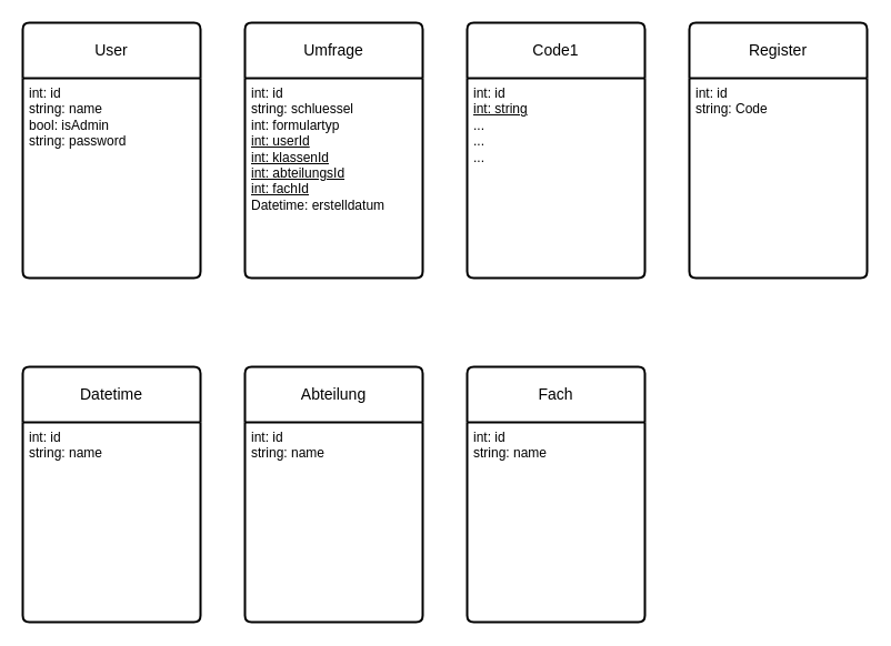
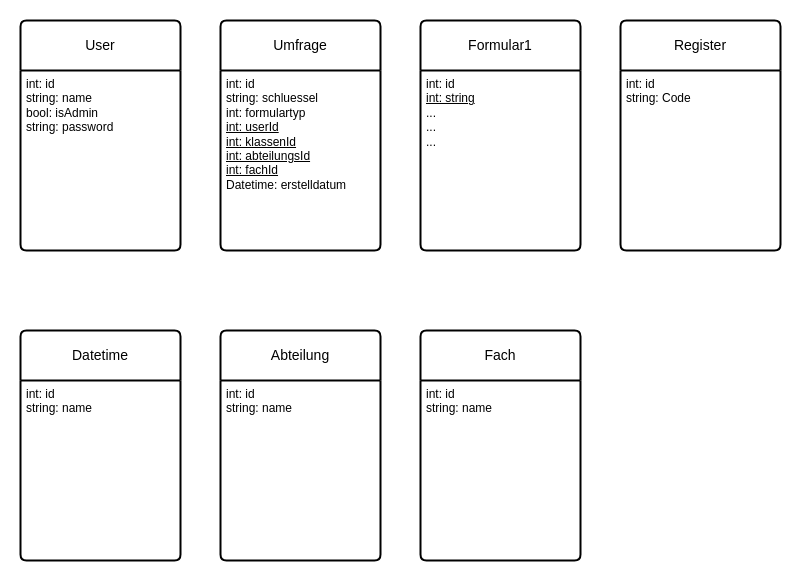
  <mxCell id="0" />
  <mxCell id="1" parent="0" />
  <mxCell id="2" value="User" style="swimlane;childLayout=stackLayout;horizontal=1;startSize=50;horizontalStack=0;rounded=1;fontSize=14;fontStyle=0;strokeWidth=2;resizeParent=0;resizeLast=1;shadow=0;dashed=0;align=center;arcSize=4;whiteSpace=wrap;html=1;" parent="1" vertex="1"><mxGeometry x="20" y="20" width="160" height="230" as="geometry" /></mxCell>
  <mxCell id="3" value="&lt;div&gt;int: id&lt;/div&gt;&lt;div&gt;string: name&lt;/div&gt;&lt;div&gt;bool: isAdmin&lt;/div&gt;&lt;div&gt;string: password&lt;br&gt;&lt;/div&gt;" style="align=left;strokeColor=none;fillColor=none;spacingLeft=4;spacingRight=4;fontSize=12;verticalAlign=top;resizable=0;rotatable=0;part=1;html=1;whiteSpace=wrap;" parent="2" vertex="1"><mxGeometry y="50" width="160" height="180" as="geometry" /></mxCell>
  <mxCell id="4" value="Datetime" style="swimlane;childLayout=stackLayout;horizontal=1;startSize=50;horizontalStack=0;rounded=1;fontSize=14;fontStyle=0;strokeWidth=2;resizeParent=0;resizeLast=1;shadow=0;dashed=0;align=center;arcSize=4;whiteSpace=wrap;html=1;" parent="1" vertex="1"><mxGeometry x="20" y="330" width="160" height="230" as="geometry" /></mxCell>
  <mxCell id="5" value="&lt;div&gt;int: id&lt;/div&gt;&lt;div&gt;string: name&lt;br&gt;&lt;/div&gt;" style="align=left;strokeColor=none;fillColor=none;spacingLeft=4;spacingRight=4;fontSize=12;verticalAlign=top;resizable=0;rotatable=0;part=1;html=1;whiteSpace=wrap;" parent="4" vertex="1"><mxGeometry y="50" width="160" height="180" as="geometry" /></mxCell>
  <mxCell id="6" value="Umfrage" style="swimlane;childLayout=stackLayout;horizontal=1;startSize=50;horizontalStack=0;rounded=1;fontSize=14;fontStyle=0;strokeWidth=2;resizeParent=0;resizeLast=1;shadow=0;dashed=0;align=center;arcSize=4;whiteSpace=wrap;html=1;" parent="1" vertex="1"><mxGeometry x="220" y="20" width="160" height="230" as="geometry" /></mxCell>
  <mxCell id="7" value="&lt;div&gt;int: id&lt;/div&gt;&lt;div&gt;string: schluessel&lt;/div&gt;&lt;div&gt;int: formulartyp&lt;br&gt;&lt;/div&gt;&lt;div&gt;&lt;u&gt;int: userId&lt;/u&gt;&lt;br&gt;&lt;/div&gt;&lt;div&gt;&lt;u&gt;int: klassenId&lt;br&gt;&lt;/u&gt;&lt;/div&gt;&lt;div&gt;&lt;u&gt;int: abteilungsId&lt;/u&gt;&lt;/div&gt;&lt;div&gt;&lt;u&gt;int: fachId&lt;/u&gt;&lt;/div&gt;&lt;div&gt;Datetime: erstelldatum&lt;br&gt;&lt;/div&gt;" style="align=left;strokeColor=none;fillColor=none;spacingLeft=4;spacingRight=4;fontSize=12;verticalAlign=top;resizable=0;rotatable=0;part=1;html=1;whiteSpace=wrap;" parent="6" vertex="1"><mxGeometry y="50" width="160" height="180" as="geometry" /></mxCell>
  <mxCell id="8" value="Abteilung" style="swimlane;childLayout=stackLayout;horizontal=1;startSize=50;horizontalStack=0;rounded=1;fontSize=14;fontStyle=0;strokeWidth=2;resizeParent=0;resizeLast=1;shadow=0;dashed=0;align=center;arcSize=4;whiteSpace=wrap;html=1;" parent="1" vertex="1"><mxGeometry x="220" y="330" width="160" height="230" as="geometry" /></mxCell>
  <mxCell id="9" value="&lt;div&gt;int: id&lt;/div&gt;&lt;div&gt;string: name&lt;br&gt;&lt;/div&gt;" style="align=left;strokeColor=none;fillColor=none;spacingLeft=4;spacingRight=4;fontSize=12;verticalAlign=top;resizable=0;rotatable=0;part=1;html=1;whiteSpace=wrap;" parent="8" vertex="1"><mxGeometry y="50" width="160" height="180" as="geometry" /></mxCell>
  <mxCell id="10" value="Fach" style="swimlane;childLayout=stackLayout;horizontal=1;startSize=50;horizontalStack=0;rounded=1;fontSize=14;fontStyle=0;strokeWidth=2;resizeParent=0;resizeLast=1;shadow=0;dashed=0;align=center;arcSize=4;whiteSpace=wrap;html=1;" parent="1" vertex="1"><mxGeometry x="420" y="330" width="160" height="230" as="geometry" /></mxCell>
  <mxCell id="11" value="&lt;div&gt;int: id&lt;/div&gt;&lt;div&gt;string: name&lt;br&gt;&lt;/div&gt;" style="align=left;strokeColor=none;fillColor=none;spacingLeft=4;spacingRight=4;fontSize=12;verticalAlign=top;resizable=0;rotatable=0;part=1;html=1;whiteSpace=wrap;" parent="10" vertex="1"><mxGeometry y="50" width="160" height="180" as="geometry" /></mxCell>
- <mxCell id="12" value="Code1" style="swimlane;childLayout=stackLayout;horizontal=1;startSize=50;horizontalStack=0;rounded=1;fontSize=14;fontStyle=0;strokeWidth=2;resizeParent=0;resizeLast=1;shadow=0;dashed=0;align=center;arcSize=4;whiteSpace=wrap;html=1;" parent="1" vertex="1"><mxGeometry x="420" y="20" width="160" height="230" as="geometry" /></mxCell>
+ <mxCell id="12" value="Formular1" style="swimlane;childLayout=stackLayout;horizontal=1;startSize=50;horizontalStack=0;rounded=1;fontSize=14;fontStyle=0;strokeWidth=2;resizeParent=0;resizeLast=1;shadow=0;dashed=0;align=center;arcSize=4;whiteSpace=wrap;html=1;" parent="1" vertex="1"><mxGeometry x="420" y="20" width="160" height="230" as="geometry" /></mxCell>
  <mxCell id="13" value="&lt;div&gt;int: id&lt;/div&gt;&lt;div&gt;&lt;u&gt;int: string&lt;/u&gt;&lt;/div&gt;&lt;div&gt;...&lt;u&gt;&lt;br&gt;&lt;/u&gt;&lt;/div&gt;&lt;div&gt;...&lt;/div&gt;&lt;div&gt;...&lt;br&gt;&lt;/div&gt;" style="align=left;strokeColor=none;fillColor=none;spacingLeft=4;spacingRight=4;fontSize=12;verticalAlign=top;resizable=0;rotatable=0;part=1;html=1;whiteSpace=wrap;" parent="12" vertex="1"><mxGeometry y="50" width="160" height="180" as="geometry" /></mxCell>
  <mxCell id="14" value="Register" style="swimlane;childLayout=stackLayout;horizontal=1;startSize=50;horizontalStack=0;rounded=1;fontSize=14;fontStyle=0;strokeWidth=2;resizeParent=0;resizeLast=1;shadow=0;dashed=0;align=center;arcSize=4;whiteSpace=wrap;html=1;" vertex="1" parent="1"><mxGeometry x="620" y="20" width="160" height="230" as="geometry" /></mxCell>
  <mxCell id="15" value="&lt;div&gt;int: id&lt;/div&gt;&lt;div&gt;string: Code&lt;br&gt;&lt;/div&gt;" style="align=left;strokeColor=none;fillColor=none;spacingLeft=4;spacingRight=4;fontSize=12;verticalAlign=top;resizable=0;rotatable=0;part=1;html=1;whiteSpace=wrap;" vertex="1" parent="14"><mxGeometry y="50" width="160" height="180" as="geometry" /></mxCell>
